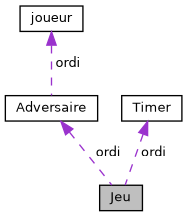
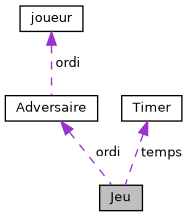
  digraph {
    node [color=black fillcolor=white fontname=Helvetica fontsize=10 shape=record style=filled]
    edge [color=darkorchid3 dir=back fontname=Helvetica fontsize=10 labelfontname=Helvetica labelfontsize=10 style=dashed]
    n1 [fillcolor=grey75 fontcolor=black height=0.2 label=Jeu width=0.4]
    n2 [height=0.2 label=Adversaire width=0.4]
    n3 [height=0.2 label=joueur width=0.4]
    n4 [height=0.2 label=Timer width=0.4]
    n2 -> n1 [label=" ordi"]
    n3 -> n2 [label=" ordi"]
-   n4 -> n1 [label=" ordi"]
+   n4 -> n1 [label=" temps"]
  }
